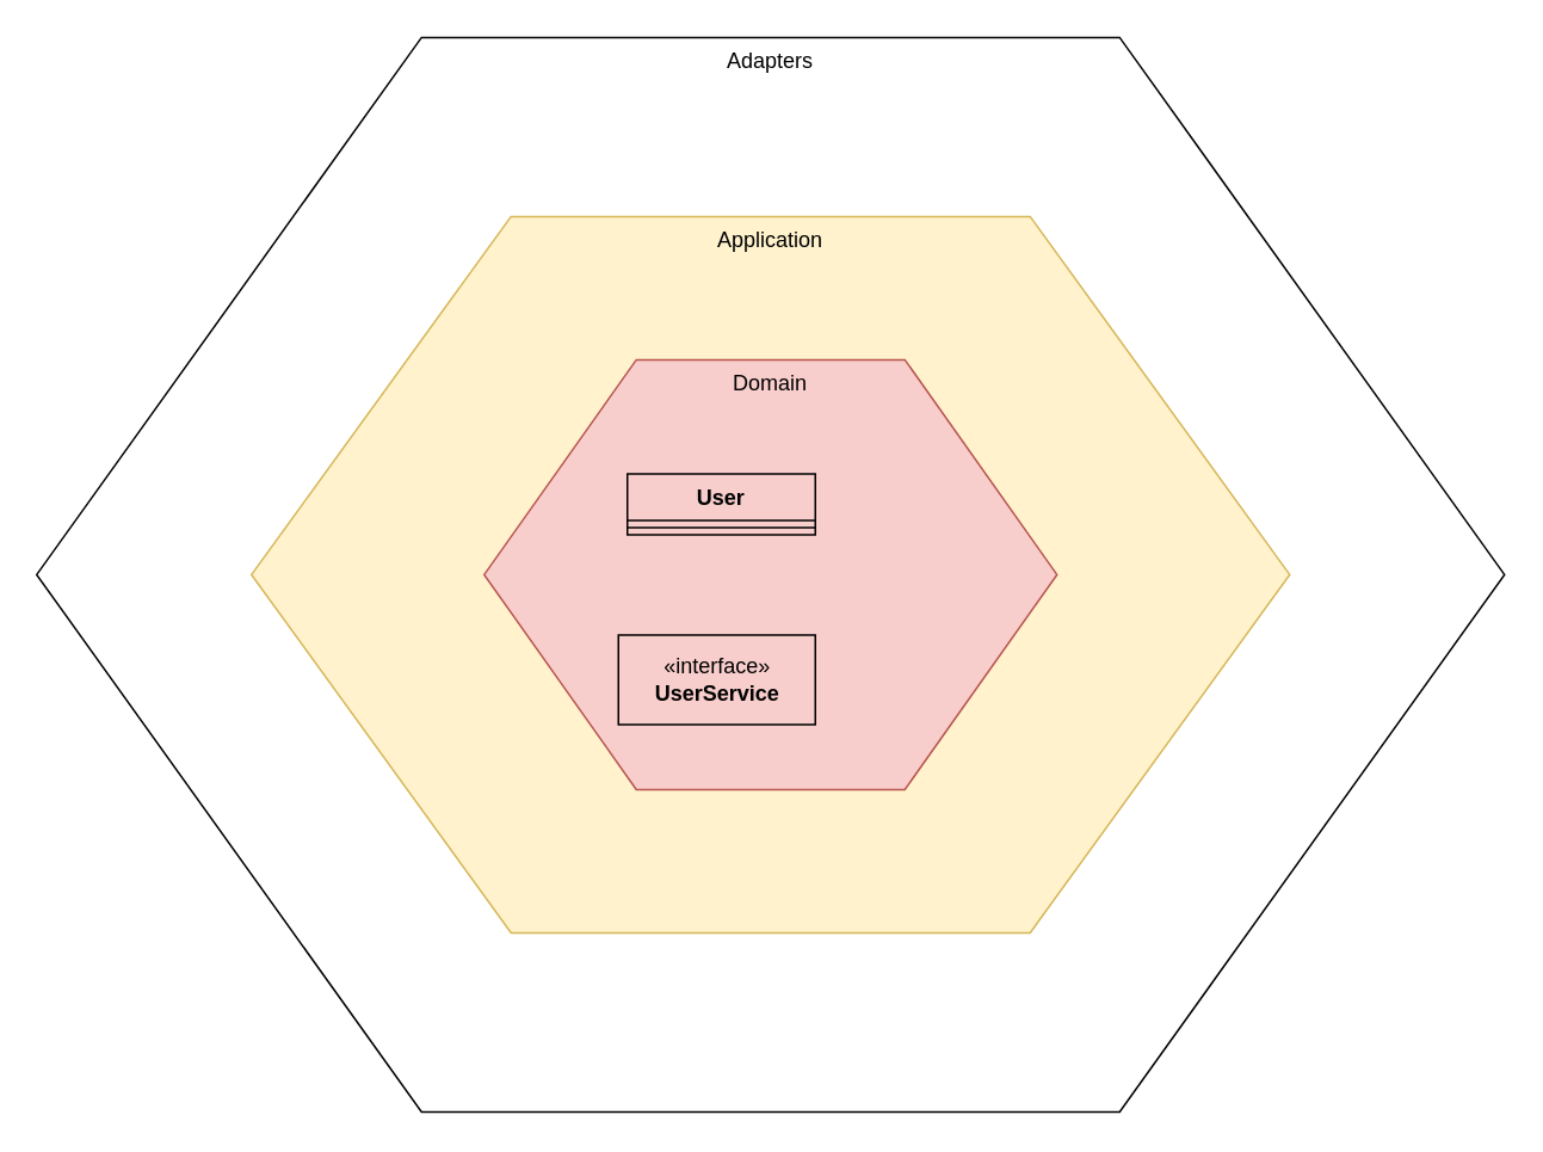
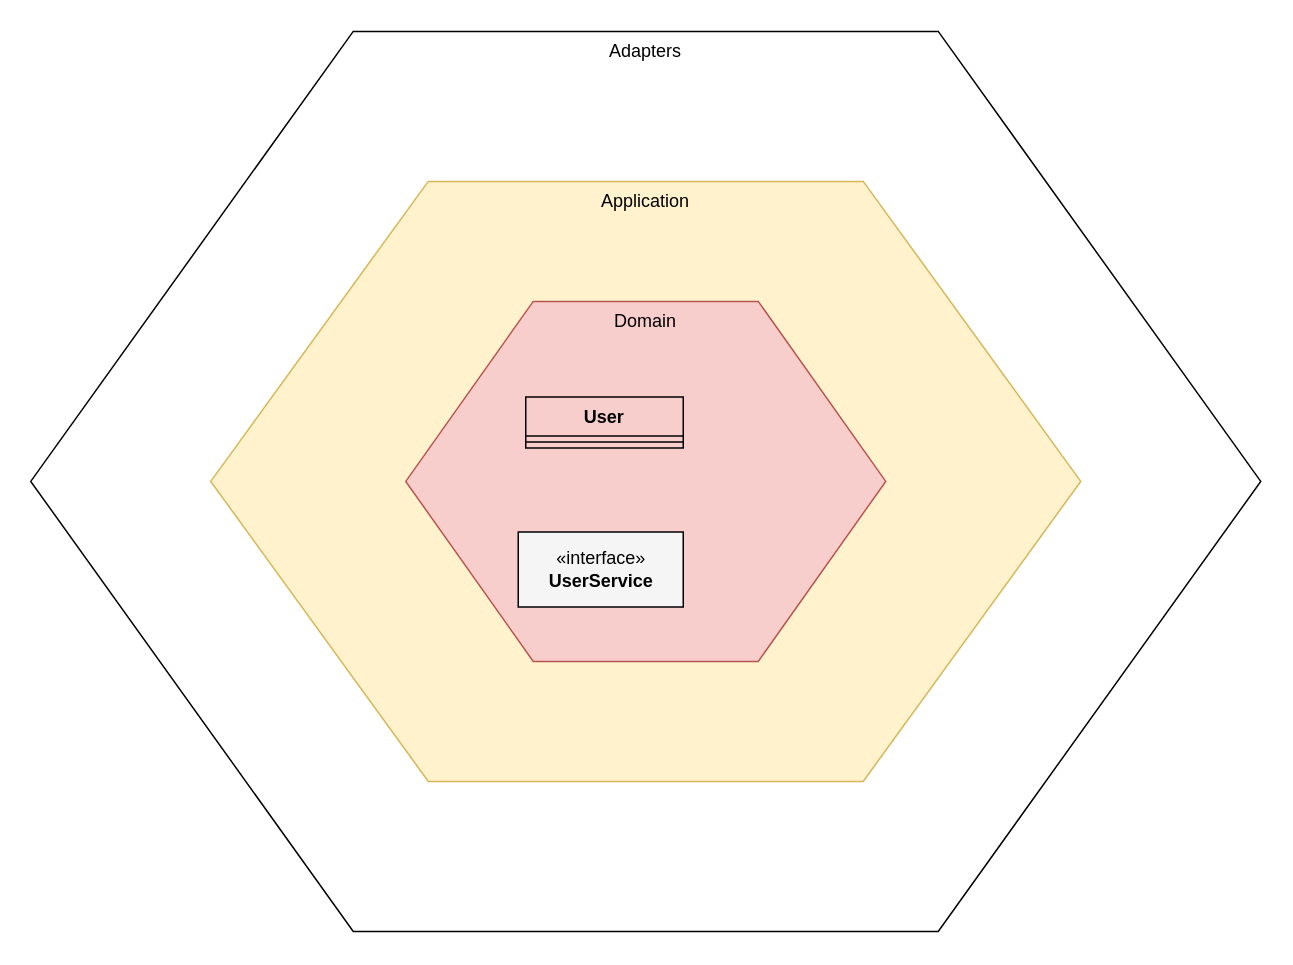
  <mxCell id="0" />
  <mxCell id="1" parent="0" />
  <mxCell id="2" value="Adapters" style="shape=hexagon;perimeter=hexagonPerimeter2;whiteSpace=wrap;html=1;fixedSize=1;size=215;verticalAlign=top;" vertex="1" parent="1"><mxGeometry x="20" y="20.25" width="820" height="600" as="geometry" /></mxCell>
  <mxCell id="3" value="Application" style="shape=hexagon;perimeter=hexagonPerimeter2;whiteSpace=wrap;html=1;fixedSize=1;size=145.0;fillColor=#fff2cc;strokeColor=#d6b656;align=center;verticalAlign=top;" vertex="1" parent="1"><mxGeometry x="140" y="120.25" width="580" height="400" as="geometry" /></mxCell>
  <mxCell id="4" value="Domain" style="shape=hexagon;perimeter=hexagonPerimeter2;whiteSpace=wrap;html=1;fixedSize=1;size=85;fillColor=#f8cecc;strokeColor=#b85450;verticalAlign=top;" vertex="1" parent="1"><mxGeometry x="270" y="200.25" width="320" height="240" as="geometry" /></mxCell>
- <mxCell id="5" value="«interface»&lt;br&gt;&lt;b&gt;UserService&lt;/b&gt;" style="html=1;fillColor=#F8CECC;" vertex="1" parent="1"><mxGeometry x="345" y="354" width="110" height="50" as="geometry" /></mxCell>
+ <mxCell id="5" value="«interface»&lt;br&gt;&lt;b&gt;UserService&lt;/b&gt;" style="html=1;fillColor=#f5f5f5;" vertex="1" parent="1"><mxGeometry x="345" y="354" width="110" height="50" as="geometry" /></mxCell>
  <mxCell id="6" value="User" style="swimlane;fontStyle=1;align=center;verticalAlign=top;childLayout=stackLayout;horizontal=1;startSize=26;horizontalStack=0;resizeParent=1;resizeParentMax=0;resizeLast=0;collapsible=1;marginBottom=0;fillColor=#F8CECC;" vertex="1" parent="1"><mxGeometry x="350" y="264" width="105" height="34" as="geometry" /></mxCell>
  <mxCell id="7" value="" style="line;strokeWidth=1;fillColor=none;align=left;verticalAlign=middle;spacingTop=-1;spacingLeft=3;spacingRight=3;rotatable=0;labelPosition=right;points=[];portConstraint=eastwest;strokeColor=inherit;" vertex="1" parent="6"><mxGeometry y="26" width="105" height="8" as="geometry" /></mxCell>
